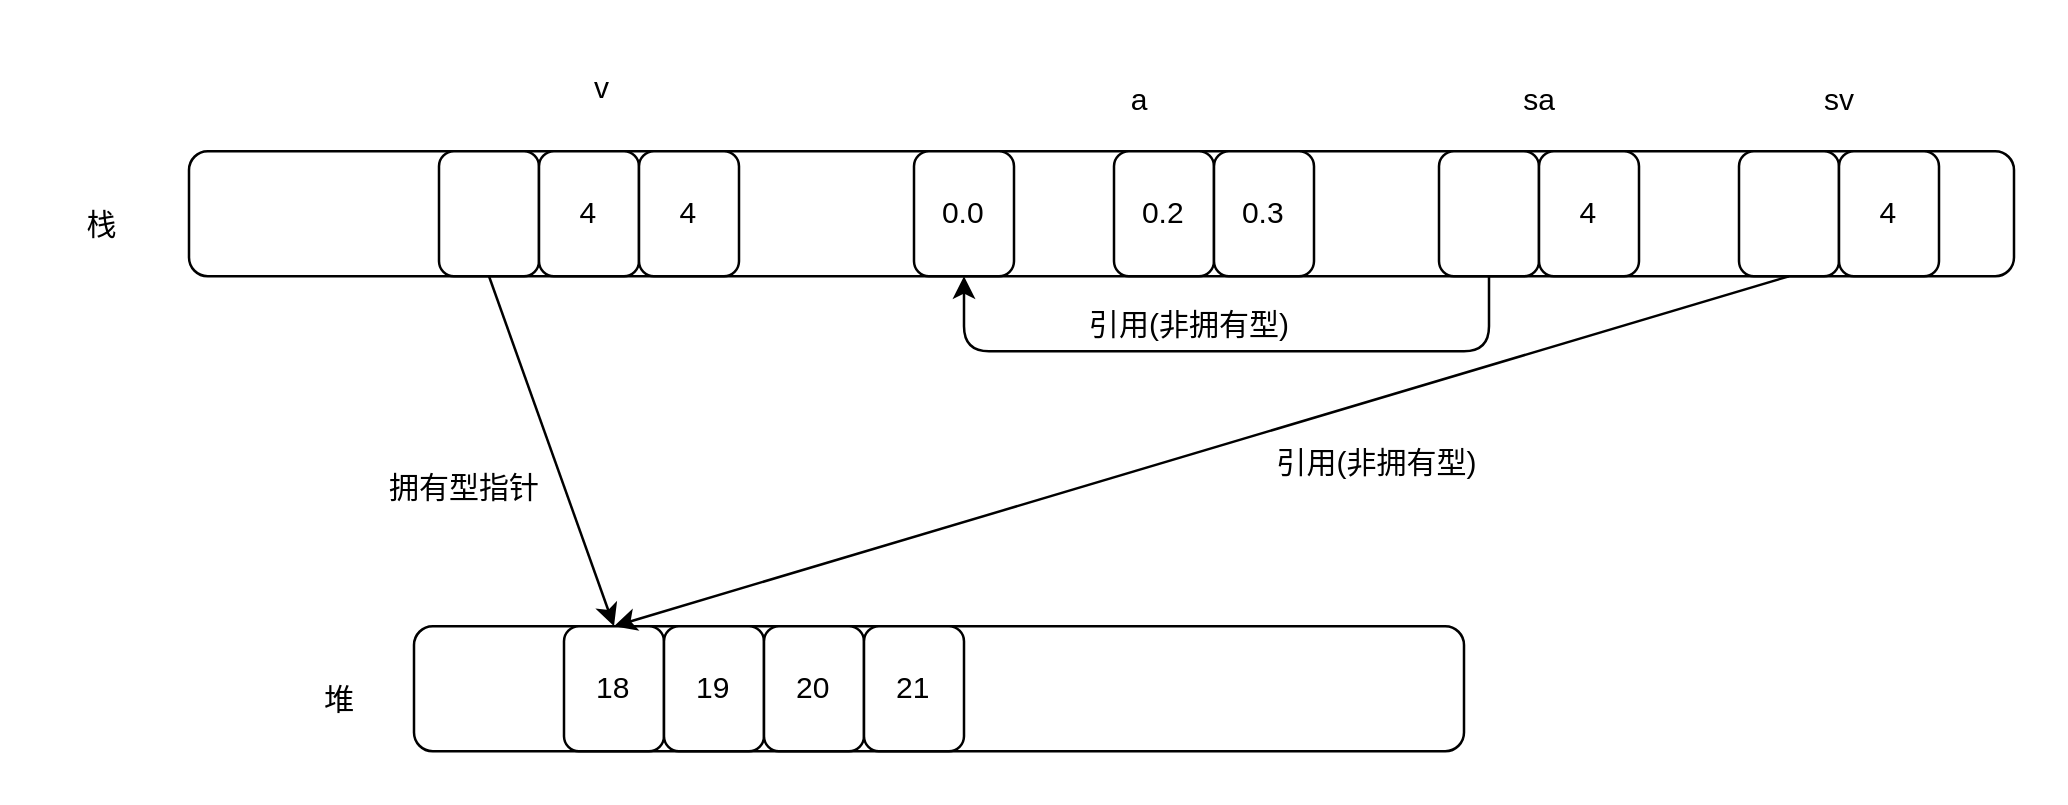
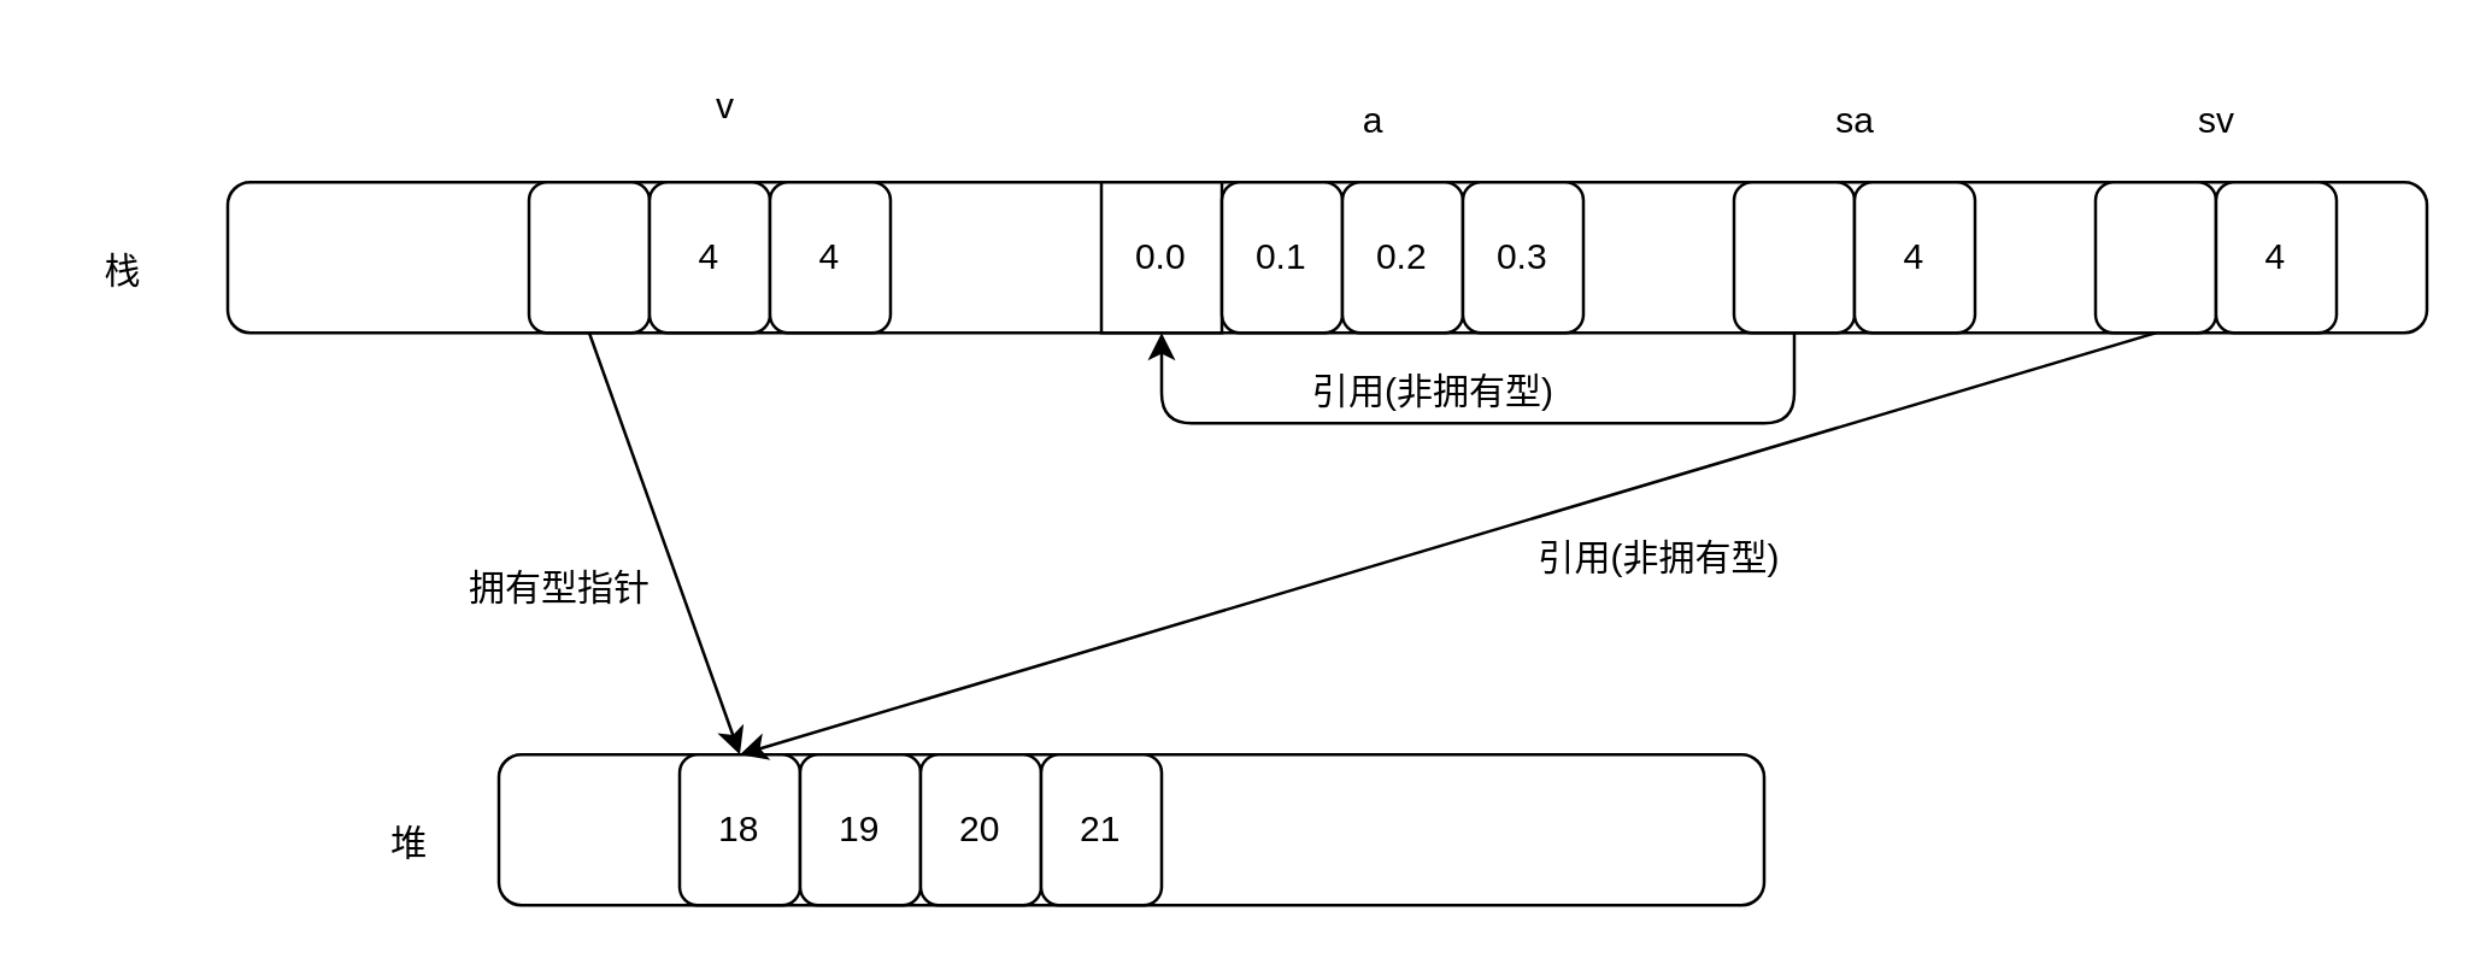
  <mxCell id="0" />
  <mxCell id="1" parent="0" />
  <mxCell id="2" value="" style="rounded=1;whiteSpace=wrap;html=1;" parent="1" vertex="1"><mxGeometry x="75" y="60" width="730" height="50" as="geometry" /></mxCell>
  <mxCell id="3" style="edgeStyle=none;html=1;exitX=0.5;exitY=1;exitDx=0;exitDy=0;entryX=0.5;entryY=0;entryDx=0;entryDy=0;" parent="1" source="4" target="9" edge="1"><mxGeometry relative="1" as="geometry" /></mxCell>
  <mxCell id="4" value="" style="rounded=1;whiteSpace=wrap;html=1;" parent="1" vertex="1"><mxGeometry x="175" y="60" width="40" height="50" as="geometry" /></mxCell>
  <mxCell id="5" value="4" style="rounded=1;whiteSpace=wrap;html=1;" parent="1" vertex="1"><mxGeometry x="215" y="60" width="40" height="50" as="geometry" /></mxCell>
  <mxCell id="6" value="4" style="rounded=1;whiteSpace=wrap;html=1;" parent="1" vertex="1"><mxGeometry x="255" y="60" width="40" height="50" as="geometry" /></mxCell>
  <mxCell id="7" value="v" style="text;html=1;align=center;verticalAlign=middle;resizable=0;points=[];autosize=1;strokeColor=none;fillColor=none;" parent="1" vertex="1"><mxGeometry x="225" y="20" width="30" height="30" as="geometry" /></mxCell>
  <mxCell id="8" value="" style="rounded=1;whiteSpace=wrap;html=1;" parent="1" vertex="1"><mxGeometry x="165" y="250" width="420" height="50" as="geometry" /></mxCell>
  <mxCell id="9" value="18" style="rounded=1;whiteSpace=wrap;html=1;" parent="1" vertex="1"><mxGeometry x="225" y="250" width="40" height="50" as="geometry" /></mxCell>
  <mxCell id="10" value="19" style="rounded=1;whiteSpace=wrap;html=1;" parent="1" vertex="1"><mxGeometry x="265" y="250" width="40" height="50" as="geometry" /></mxCell>
  <mxCell id="11" value="20" style="rounded=1;whiteSpace=wrap;html=1;" parent="1" vertex="1"><mxGeometry x="305" y="250" width="40" height="50" as="geometry" /></mxCell>
  <mxCell id="12" value="21" style="rounded=1;whiteSpace=wrap;html=1;" parent="1" vertex="1"><mxGeometry x="345" y="250" width="40" height="50" as="geometry" /></mxCell>
  <mxCell id="13" value="栈" style="text;html=1;align=center;verticalAlign=middle;resizable=0;points=[];autosize=1;strokeColor=none;fillColor=none;" parent="1" vertex="1"><mxGeometry x="20" y="75" width="40" height="30" as="geometry" /></mxCell>
- <mxCell id="14" value="0.0" style="rounded=1;whiteSpace=wrap;html=1;" parent="1" vertex="1"><mxGeometry x="365" y="60" width="40" height="50" as="geometry" /></mxCell>
+ <mxCell id="14" value="0.0" style="whiteSpace=wrap;html=1;rounded=0;" parent="1" vertex="1"><mxGeometry x="365" y="60" width="40" height="50" as="geometry" /></mxCell>
+ <mxCell id="15" value="0.1" style="rounded=1;whiteSpace=wrap;html=1;" parent="1" vertex="1"><mxGeometry x="405" y="60" width="40" height="50" as="geometry" /></mxCell>
  <mxCell id="16" value="0.2" style="rounded=1;whiteSpace=wrap;html=1;" parent="1" vertex="1"><mxGeometry x="445" y="60" width="40" height="50" as="geometry" /></mxCell>
  <mxCell id="17" value="0.3" style="rounded=1;whiteSpace=wrap;html=1;" parent="1" vertex="1"><mxGeometry x="485" y="60" width="40" height="50" as="geometry" /></mxCell>
  <mxCell id="18" value="a" style="text;html=1;align=center;verticalAlign=middle;resizable=0;points=[];autosize=1;strokeColor=none;fillColor=none;" parent="1" vertex="1"><mxGeometry x="440" y="25" width="30" height="30" as="geometry" /></mxCell>
  <mxCell id="19" style="edgeStyle=orthogonalEdgeStyle;html=1;exitX=0.5;exitY=1;exitDx=0;exitDy=0;entryX=0.5;entryY=1;entryDx=0;entryDy=0;" parent="1" source="20" target="14" edge="1"><mxGeometry relative="1" as="geometry"><Array as="points"><mxPoint x="595" y="140" /><mxPoint x="385" y="140" /></Array></mxGeometry></mxCell>
  <mxCell id="20" value="" style="rounded=1;whiteSpace=wrap;html=1;" parent="1" vertex="1"><mxGeometry x="575" y="60" width="40" height="50" as="geometry" /></mxCell>
  <mxCell id="21" value="4" style="rounded=1;whiteSpace=wrap;html=1;" parent="1" vertex="1"><mxGeometry x="615" y="60" width="40" height="50" as="geometry" /></mxCell>
  <mxCell id="22" value="sa" style="text;html=1;align=center;verticalAlign=middle;resizable=0;points=[];autosize=1;strokeColor=none;fillColor=none;" parent="1" vertex="1"><mxGeometry x="595" y="25" width="40" height="30" as="geometry" /></mxCell>
  <mxCell id="23" style="edgeStyle=none;html=1;exitX=0.5;exitY=1;exitDx=0;exitDy=0;entryX=0.5;entryY=0;entryDx=0;entryDy=0;" parent="1" source="24" target="9" edge="1"><mxGeometry relative="1" as="geometry" /></mxCell>
  <mxCell id="24" value="" style="rounded=1;whiteSpace=wrap;html=1;" parent="1" vertex="1"><mxGeometry x="695" y="60" width="40" height="50" as="geometry" /></mxCell>
  <mxCell id="25" value="4" style="rounded=1;whiteSpace=wrap;html=1;" parent="1" vertex="1"><mxGeometry x="735" y="60" width="40" height="50" as="geometry" /></mxCell>
  <mxCell id="26" value="sv" style="text;html=1;align=center;verticalAlign=middle;resizable=0;points=[];autosize=1;strokeColor=none;fillColor=none;" parent="1" vertex="1"><mxGeometry x="715" y="25" width="40" height="30" as="geometry" /></mxCell>
  <mxCell id="27" value="堆" style="text;html=1;align=center;verticalAlign=middle;resizable=0;points=[];autosize=1;strokeColor=none;fillColor=none;" parent="1" vertex="1"><mxGeometry x="115" y="265" width="40" height="30" as="geometry" /></mxCell>
  <mxCell id="28" value="引用(非拥有型)" style="text;html=1;align=center;verticalAlign=middle;resizable=0;points=[];autosize=1;strokeColor=none;fillColor=none;" parent="1" vertex="1"><mxGeometry x="425" y="115" width="100" height="30" as="geometry" /></mxCell>
  <mxCell id="29" value="拥有型指针" style="text;html=1;align=center;verticalAlign=middle;resizable=0;points=[];autosize=1;strokeColor=none;fillColor=none;" parent="1" vertex="1"><mxGeometry x="145" y="180" width="80" height="30" as="geometry" /></mxCell>
  <mxCell id="30" value="引用(非拥有型)" style="text;html=1;align=center;verticalAlign=middle;resizable=0;points=[];autosize=1;strokeColor=none;fillColor=none;" parent="1" vertex="1"><mxGeometry x="500" y="170" width="100" height="30" as="geometry" /></mxCell>
